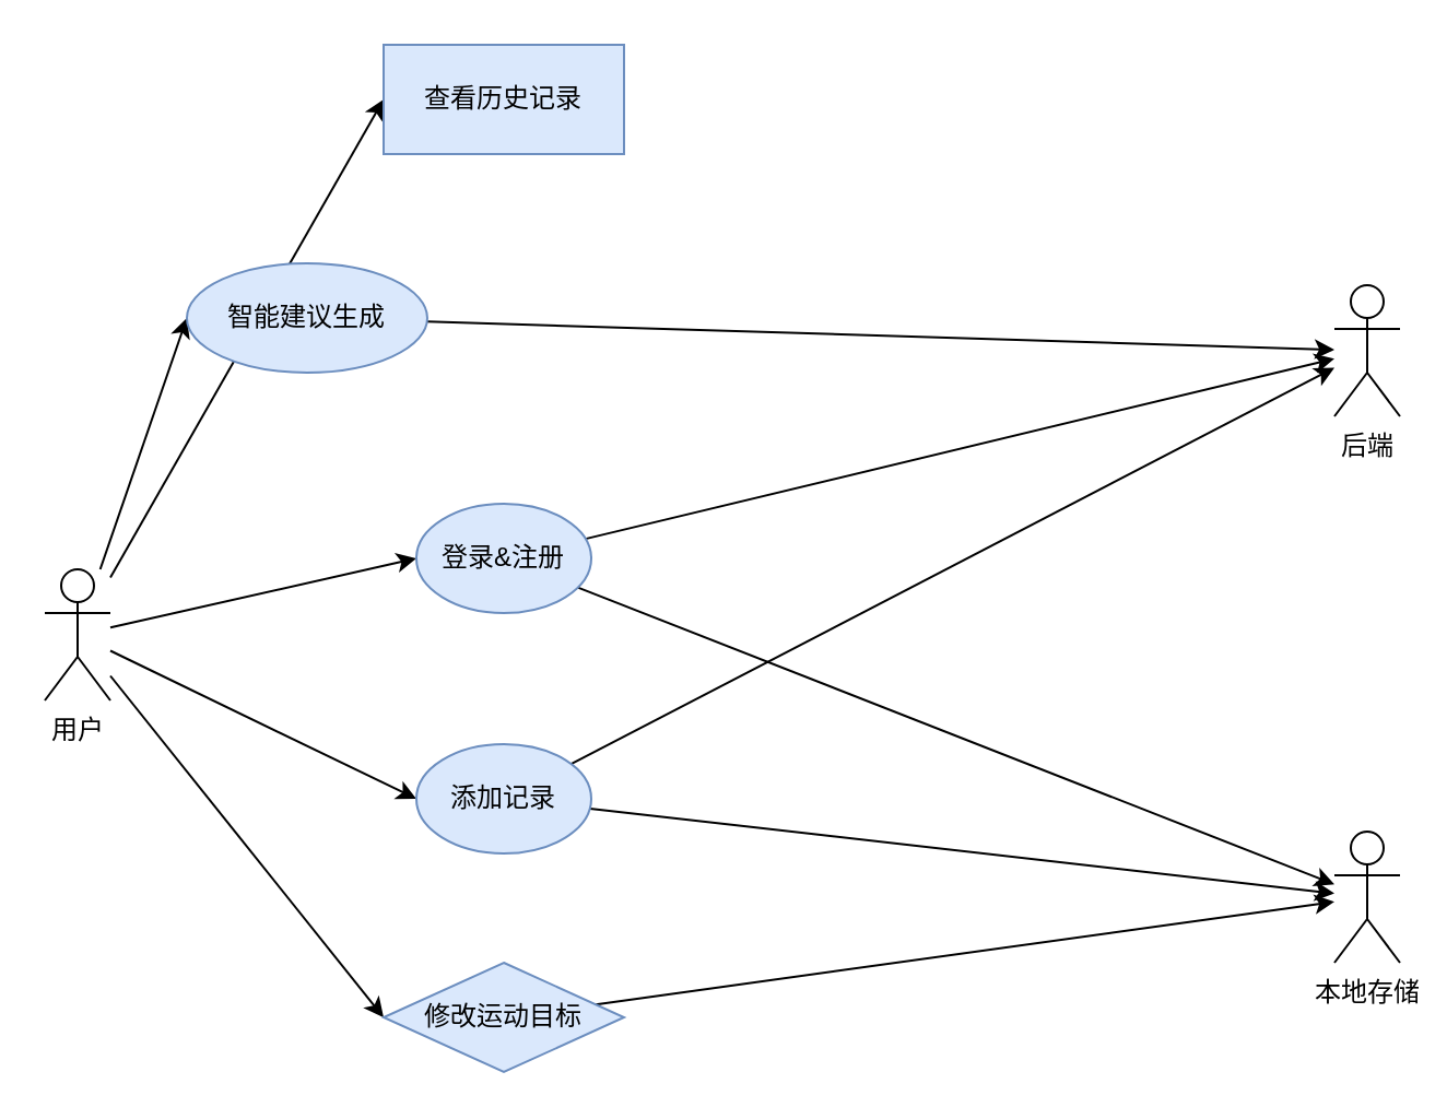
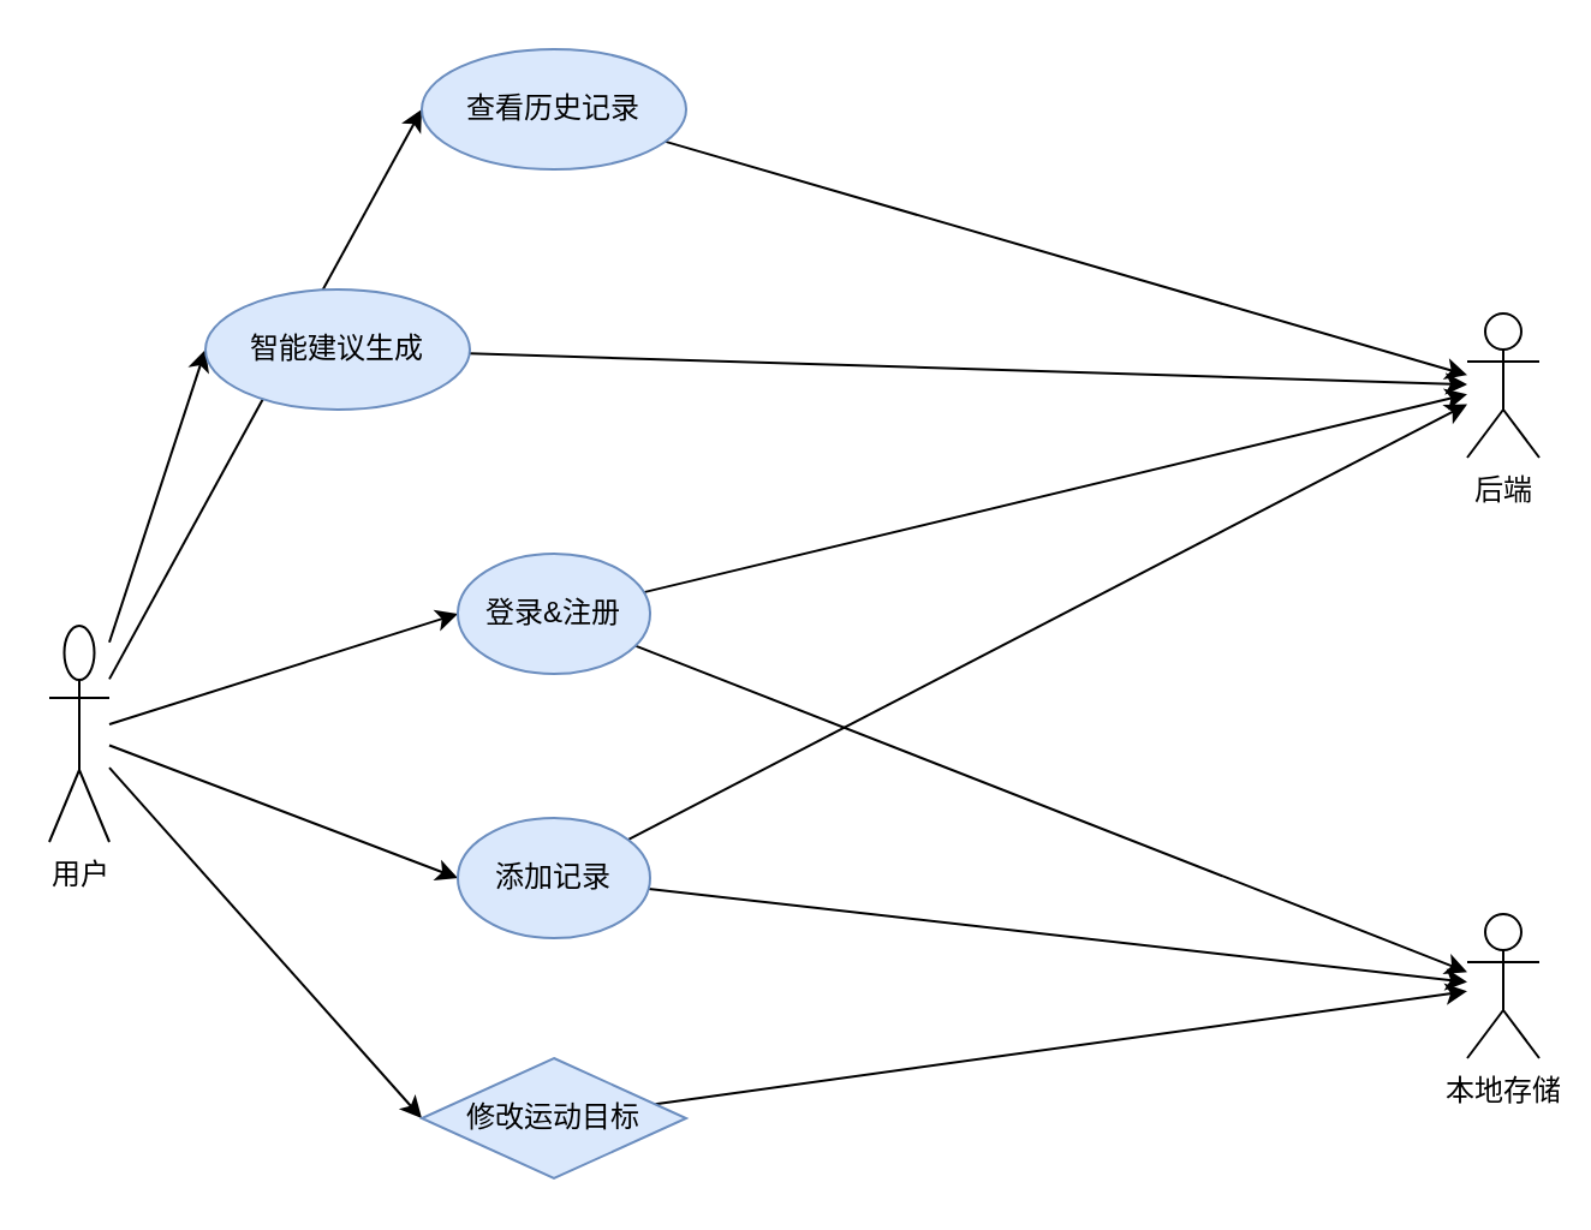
  <mxCell id="0" />
  <mxCell id="1" parent="0" />
  <mxCell id="2" style="rounded=0;orthogonalLoop=1;jettySize=auto;html=1;entryX=0;entryY=0.5;entryDx=0;entryDy=0;" edge="1" parent="1" source="7" target="10"><mxGeometry relative="1" as="geometry" /></mxCell>
  <mxCell id="3" style="rounded=0;orthogonalLoop=1;jettySize=auto;html=1;entryX=0;entryY=0.5;entryDx=0;entryDy=0;" edge="1" parent="1" source="7" target="13"><mxGeometry relative="1" as="geometry" /></mxCell>
  <mxCell id="4" style="rounded=0;orthogonalLoop=1;jettySize=auto;html=1;entryX=0;entryY=0.5;entryDx=0;entryDy=0;" edge="1" parent="1" source="7" target="15"><mxGeometry relative="1" as="geometry" /></mxCell>
  <mxCell id="5" style="rounded=0;orthogonalLoop=1;jettySize=auto;html=1;entryX=0;entryY=0.5;entryDx=0;entryDy=0;" edge="1" parent="1" source="7" target="17"><mxGeometry relative="1" as="geometry" /></mxCell>
  <mxCell id="6" style="rounded=0;orthogonalLoop=1;jettySize=auto;html=1;entryX=0;entryY=0.5;entryDx=0;entryDy=0;" edge="1" parent="1" source="7" target="21"><mxGeometry relative="1" as="geometry" /></mxCell>
- <mxCell id="7" value="用户" style="shape=umlActor;verticalLabelPosition=bottom;verticalAlign=top;html=1;outlineConnect=0;" vertex="1" parent="1"><mxGeometry x="20" y="260" width="30" height="60" as="geometry" /></mxCell>
+ <mxCell id="7" value="用户" style="shape=umlActor;verticalLabelPosition=bottom;verticalAlign=top;html=1;outlineConnect=0;" vertex="1" parent="1"><mxGeometry x="20" y="260" width="25" height="90" as="geometry" /></mxCell>
  <mxCell id="8" style="rounded=0;orthogonalLoop=1;jettySize=auto;html=1;" edge="1" parent="1" source="10" target="18"><mxGeometry relative="1" as="geometry" /></mxCell>
  <mxCell id="9" style="rounded=0;orthogonalLoop=1;jettySize=auto;html=1;" edge="1" parent="1" source="10" target="19"><mxGeometry relative="1" as="geometry" /></mxCell>
  <mxCell id="10" value="登录&amp;amp;注册" style="ellipse;whiteSpace=wrap;html=1;fillColor=#dae8fc;strokeColor=#6c8ebf;" vertex="1" parent="1"><mxGeometry x="190" y="230" width="80" height="50" as="geometry" /></mxCell>
  <mxCell id="11" style="rounded=0;orthogonalLoop=1;jettySize=auto;html=1;" edge="1" parent="1" source="13" target="18"><mxGeometry relative="1" as="geometry" /></mxCell>
  <mxCell id="12" style="rounded=0;orthogonalLoop=1;jettySize=auto;html=1;" edge="1" parent="1" source="13" target="19"><mxGeometry relative="1" as="geometry" /></mxCell>
  <mxCell id="13" value="添加记录" style="ellipse;whiteSpace=wrap;html=1;fillColor=#dae8fc;strokeColor=#6c8ebf;" vertex="1" parent="1"><mxGeometry x="190" y="340" width="80" height="50" as="geometry" /></mxCell>
- <mxCell id="15" value="查看历史记录" style="whiteSpace=wrap;html=1;fillColor=#dae8fc;strokeColor=#6c8ebf;rounded=0;" vertex="1" parent="1"><mxGeometry x="175" y="20" width="110" height="50" as="geometry" /></mxCell>
+ <mxCell id="14" style="rounded=0;orthogonalLoop=1;jettySize=auto;html=1;" edge="1" parent="1" source="15" target="18"><mxGeometry relative="1" as="geometry" /></mxCell>
+ <mxCell id="15" value="查看历史记录" style="ellipse;whiteSpace=wrap;html=1;fillColor=#dae8fc;strokeColor=#6c8ebf;" vertex="1" parent="1"><mxGeometry x="175" y="20" width="110" height="50" as="geometry" /></mxCell>
  <mxCell id="16" style="rounded=0;orthogonalLoop=1;jettySize=auto;html=1;" edge="1" parent="1" source="17" target="19"><mxGeometry relative="1" as="geometry" /></mxCell>
  <mxCell id="17" value="修改运动目标" style="rhombus;whiteSpace=wrap;html=1;fillColor=#dae8fc;strokeColor=#6c8ebf;" vertex="1" parent="1"><mxGeometry x="175" y="440" width="110" height="50" as="geometry" /></mxCell>
  <mxCell id="18" value="后端" style="shape=umlActor;verticalLabelPosition=bottom;verticalAlign=top;html=1;outlineConnect=0;" vertex="1" parent="1"><mxGeometry x="610" y="130" width="30" height="60" as="geometry" /></mxCell>
  <mxCell id="19" value="本地存储" style="shape=umlActor;verticalLabelPosition=bottom;verticalAlign=top;html=1;outlineConnect=0;" vertex="1" parent="1"><mxGeometry x="610" y="380" width="30" height="60" as="geometry" /></mxCell>
  <mxCell id="20" style="rounded=0;orthogonalLoop=1;jettySize=auto;html=1;" edge="1" parent="1" source="21" target="18"><mxGeometry relative="1" as="geometry" /></mxCell>
  <mxCell id="21" value="智能建议生成" style="ellipse;whiteSpace=wrap;html=1;fillColor=#dae8fc;strokeColor=#6c8ebf;" vertex="1" parent="1"><mxGeometry x="85" y="120" width="110" height="50" as="geometry" /></mxCell>
